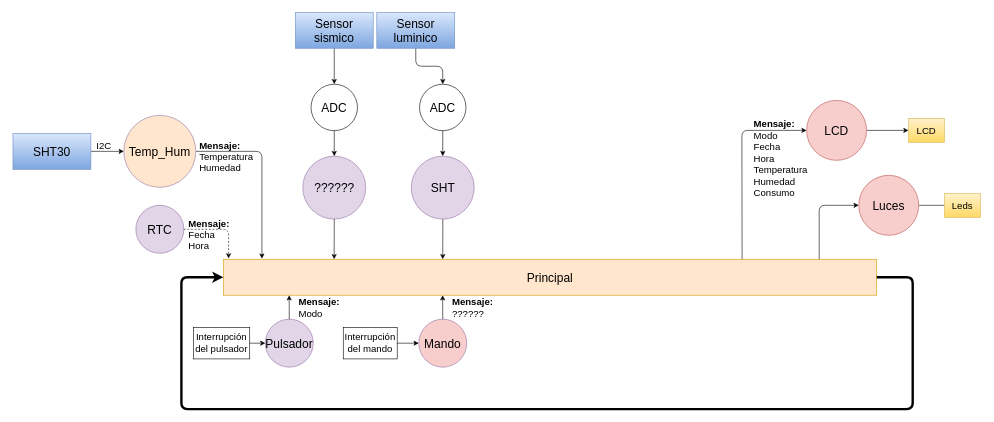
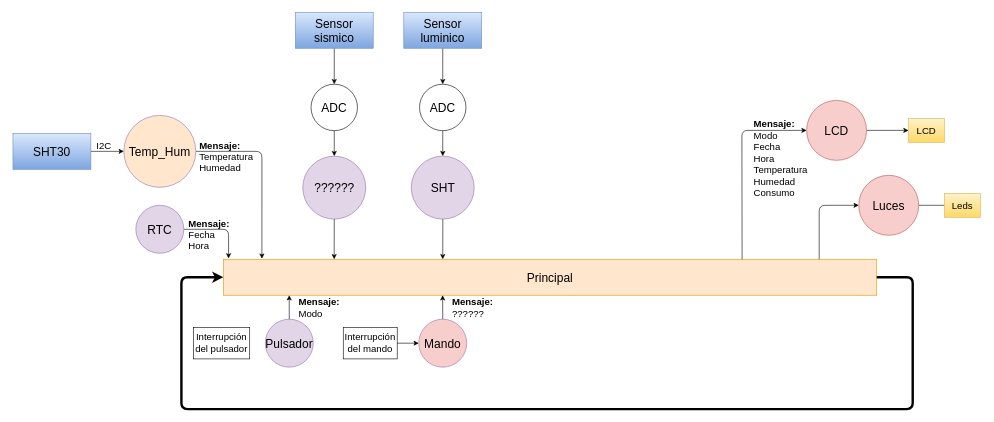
  <mxCell id="0" />
  <mxCell id="1" parent="0" />
  <mxCell id="2" value="&lt;font style=&quot;font-size: 20px&quot;&gt;Principal&lt;/font&gt;" style="rounded=0;whiteSpace=wrap;html=1;fillColor=#ffe6cc;strokeColor=#d79b00;" parent="1" vertex="1"><mxGeometry x="371" y="432" width="1090" height="60" as="geometry" /></mxCell>
- <mxCell id="3" style="edgeStyle=orthogonalEdgeStyle;rounded=1;orthogonalLoop=1;jettySize=auto;html=1;entryX=0.008;entryY=-0.022;entryDx=0;entryDy=0;entryPerimeter=0;strokeWidth=1;dashed=1;" parent="1" source="4" target="2" edge="1"><mxGeometry relative="1" as="geometry" /></mxCell>
+ <mxCell id="3" style="edgeStyle=orthogonalEdgeStyle;rounded=1;orthogonalLoop=1;jettySize=auto;html=1;entryX=0.008;entryY=-0.022;entryDx=0;entryDy=0;entryPerimeter=0;strokeWidth=1;" parent="1" source="4" target="2" edge="1"><mxGeometry relative="1" as="geometry" /></mxCell>
  <mxCell id="4" value="&lt;font style=&quot;font-size: 20px&quot;&gt;RTC&lt;/font&gt;" style="ellipse;whiteSpace=wrap;html=1;aspect=fixed;fillColor=#e1d5e7;strokeColor=#9673a6;" parent="1" vertex="1"><mxGeometry x="225" y="342" width="80" height="80" as="geometry" /></mxCell>
  <mxCell id="5" style="edgeStyle=orthogonalEdgeStyle;rounded=1;orthogonalLoop=1;jettySize=auto;html=1;entryX=0.059;entryY=-0.015;entryDx=0;entryDy=0;entryPerimeter=0;strokeWidth=1;exitX=1;exitY=0.5;exitDx=0;exitDy=0;" parent="1" source="6" target="2" edge="1"><mxGeometry relative="1" as="geometry" /></mxCell>
  <mxCell id="6" value="&lt;span style=&quot;font-size: 20px&quot;&gt;Temp_Hum&lt;/span&gt;" style="ellipse;whiteSpace=wrap;html=1;aspect=fixed;fillColor=#ffe6cc;strokeColor=#9673a6;" parent="1" vertex="1"><mxGeometry x="205" y="192" width="120" height="120" as="geometry" /></mxCell>
  <mxCell id="7" value="&lt;font style=&quot;font-size: 20px&quot;&gt;Pulsador&lt;/font&gt;" style="ellipse;whiteSpace=wrap;html=1;aspect=fixed;fillColor=#e1d5e7;strokeColor=#9673a6;" parent="1" vertex="1"><mxGeometry x="441" y="532" width="80" height="80" as="geometry" /></mxCell>
  <mxCell id="8" style="edgeStyle=orthogonalEdgeStyle;rounded=1;orthogonalLoop=1;jettySize=auto;html=1;entryX=0;entryY=0.5;entryDx=0;entryDy=0;" parent="1" source="9" target="20" edge="1"><mxGeometry relative="1" as="geometry" /></mxCell>
  <mxCell id="9" value="&lt;font style=&quot;font-size: 20px&quot;&gt;LCD&lt;/font&gt;" style="ellipse;whiteSpace=wrap;html=1;aspect=fixed;fillColor=#f8cecc;strokeColor=#b85450;" parent="1" vertex="1"><mxGeometry x="1344" y="167" width="100" height="100" as="geometry" /></mxCell>
  <mxCell id="10" value="" style="endArrow=classic;html=1;entryX=0;entryY=0.5;entryDx=0;entryDy=0;rounded=1;strokeWidth=4;exitX=1;exitY=0.5;exitDx=0;exitDy=0;" parent="1" source="2" target="2" edge="1"><mxGeometry width="50" height="50" relative="1" as="geometry"><mxPoint x="1411" y="462" as="sourcePoint" /><mxPoint x="291" y="462" as="targetPoint" /><Array as="points"><mxPoint x="1521" y="462" /><mxPoint x="1521" y="682" /><mxPoint x="301" y="682" /><mxPoint x="301" y="462" /></Array></mxGeometry></mxCell>
- <mxCell id="11" style="edgeStyle=orthogonalEdgeStyle;rounded=1;orthogonalLoop=1;jettySize=auto;html=1;entryX=0;entryY=0.5;entryDx=0;entryDy=0;strokeWidth=1;exitX=1;exitY=0.5;exitDx=0;exitDy=0;" parent="1" target="7" edge="1" source="12"><mxGeometry relative="1" as="geometry"><mxPoint x="461" y="597" as="sourcePoint" /></mxGeometry></mxCell>
  <mxCell id="12" value="&lt;font style=&quot;font-size: 16px&quot;&gt;Interrupción del pulsador&lt;/font&gt;" style="text;html=1;fillColor=none;align=center;verticalAlign=middle;whiteSpace=wrap;rounded=0;strokeColor=#000000;" parent="1" vertex="1"><mxGeometry x="321" y="545.75" width="94" height="52.5" as="geometry" /></mxCell>
  <mxCell id="13" value="&lt;div style=&quot;text-align: left&quot;&gt;&lt;span style=&quot;font-size: 16px&quot;&gt;&lt;b&gt;Mensaje:&lt;/b&gt;&lt;/span&gt;&lt;/div&gt;&lt;font style=&quot;font-size: 16px&quot;&gt;&lt;div style=&quot;text-align: left&quot;&gt;&lt;span&gt;Modo&amp;nbsp;&lt;/span&gt;&lt;/div&gt;&lt;/font&gt;" style="text;html=1;strokeColor=none;fillColor=none;align=center;verticalAlign=middle;whiteSpace=wrap;rounded=0;" parent="1" vertex="1"><mxGeometry x="481" y="492" width="100" height="40" as="geometry" /></mxCell>
  <mxCell id="14" value="&lt;font style=&quot;font-size: 16px&quot;&gt;&lt;b&gt;Mensaje:&lt;/b&gt;&lt;br&gt;Fecha Hora&lt;br&gt;&lt;/font&gt;" style="text;html=1;strokeColor=none;fillColor=none;align=left;verticalAlign=middle;whiteSpace=wrap;rounded=0;" parent="1" vertex="1"><mxGeometry x="311" y="366" width="80" height="50" as="geometry" /></mxCell>
  <mxCell id="15" value="&lt;div style=&quot;text-align: left&quot;&gt;&lt;span style=&quot;font-size: 16px&quot;&gt;&lt;b&gt;Mensaje:&lt;/b&gt;&lt;/span&gt;&lt;/div&gt;&lt;font style=&quot;font-size: 16px&quot;&gt;&lt;div style=&quot;text-align: left&quot;&gt;&lt;span&gt;Temperatura&lt;/span&gt;&lt;/div&gt;&lt;div style=&quot;text-align: left&quot;&gt;&lt;span&gt;Humedad&lt;/span&gt;&lt;/div&gt;&lt;/font&gt;" style="text;html=1;strokeColor=none;fillColor=none;align=center;verticalAlign=middle;whiteSpace=wrap;rounded=0;" parent="1" vertex="1"><mxGeometry x="311" y="226" width="130" height="70" as="geometry" /></mxCell>
  <mxCell id="16" style="edgeStyle=orthogonalEdgeStyle;rounded=1;orthogonalLoop=1;jettySize=auto;html=1;entryX=0;entryY=0.5;entryDx=0;entryDy=0;strokeWidth=1;" parent="1" source="17" target="6" edge="1"><mxGeometry relative="1" as="geometry" /></mxCell>
  <mxCell id="17" value="&lt;span style=&quot;font-size: 20px&quot;&gt;SHT30&lt;/span&gt;" style="rounded=0;whiteSpace=wrap;html=1;gradientColor=#7ea6e0;fillColor=#dae8fc;strokeColor=#6c8ebf;" parent="1" vertex="1"><mxGeometry x="20" y="222" width="130" height="60" as="geometry" /></mxCell>
  <mxCell id="18" value="&lt;font style=&quot;font-size: 16px&quot;&gt;I2C&lt;/font&gt;" style="text;html=1;strokeColor=none;fillColor=none;align=center;verticalAlign=middle;whiteSpace=wrap;rounded=0;" parent="1" vertex="1"><mxGeometry x="152" y="232" width="40" height="20" as="geometry" /></mxCell>
  <mxCell id="19" value="&lt;div style=&quot;text-align: left&quot;&gt;&lt;span style=&quot;font-size: 16px&quot;&gt;&lt;b&gt;Mensaje:&lt;/b&gt;&lt;/span&gt;&lt;/div&gt;&lt;div style=&quot;text-align: left&quot;&gt;&lt;span style=&quot;font-size: 16px&quot;&gt;Modo&lt;/span&gt;&lt;/div&gt;&lt;font style=&quot;font-size: 16px&quot;&gt;&lt;div style=&quot;text-align: left&quot;&gt;Fecha&lt;/div&gt;&lt;div style=&quot;text-align: left&quot;&gt;Hora&lt;/div&gt;&lt;div style=&quot;text-align: left&quot;&gt;&lt;span&gt;Temperatura&lt;/span&gt;&lt;/div&gt;&lt;div style=&quot;text-align: left&quot;&gt;&lt;span&gt;Humedad&amp;nbsp;&lt;/span&gt;&lt;/div&gt;&lt;div style=&quot;text-align: left&quot;&gt;Consumo&lt;/div&gt;&lt;/font&gt;" style="text;html=1;strokeColor=none;fillColor=none;align=center;verticalAlign=middle;whiteSpace=wrap;rounded=0;" parent="1" vertex="1"><mxGeometry x="1241" y="194" width="120" height="140" as="geometry" /></mxCell>
  <mxCell id="20" value="&lt;font style=&quot;font-size: 16px&quot;&gt;LCD&lt;/font&gt;" style="rounded=0;whiteSpace=wrap;html=1;gradientColor=#ffd966;fillColor=#fff2cc;strokeColor=#d6b656;" parent="1" vertex="1"><mxGeometry x="1514" y="197" width="60" height="40" as="geometry" /></mxCell>
  <mxCell id="21" value="" style="endArrow=classic;html=1;exitX=0.5;exitY=0;exitDx=0;exitDy=0;" edge="1" parent="1" source="7"><mxGeometry width="50" height="50" relative="1" as="geometry"><mxPoint x="480.83" y="552" as="sourcePoint" /><mxPoint x="480.83" y="492" as="targetPoint" /></mxGeometry></mxCell>
  <mxCell id="22" value="&lt;font style=&quot;font-size: 20px&quot;&gt;Mando&lt;/font&gt;" style="ellipse;whiteSpace=wrap;html=1;aspect=fixed;fillColor=#f8cecc;strokeColor=#9673a6;" vertex="1" parent="1"><mxGeometry x="697" y="532" width="80" height="80" as="geometry" /></mxCell>
  <mxCell id="23" style="edgeStyle=orthogonalEdgeStyle;rounded=1;orthogonalLoop=1;jettySize=auto;html=1;entryX=0;entryY=0.5;entryDx=0;entryDy=0;strokeWidth=1;exitX=1;exitY=0.5;exitDx=0;exitDy=0;" edge="1" source="24" target="22" parent="1"><mxGeometry relative="1" as="geometry"><mxPoint x="717" y="597" as="sourcePoint" /></mxGeometry></mxCell>
  <mxCell id="24" value="&lt;font style=&quot;font-size: 16px&quot;&gt;Interrupción del mando&lt;/font&gt;" style="text;html=1;align=center;verticalAlign=middle;whiteSpace=wrap;rounded=0;sketch=0;strokeColor=#000000;" vertex="1" parent="1"><mxGeometry x="571" y="545.75" width="90" height="52.5" as="geometry" /></mxCell>
  <mxCell id="25" value="&lt;div style=&quot;text-align: left&quot;&gt;&lt;span style=&quot;font-size: 16px&quot;&gt;&lt;b&gt;Mensaje:&lt;/b&gt;&lt;/span&gt;&lt;/div&gt;&lt;font style=&quot;font-size: 16px&quot;&gt;&lt;div style=&quot;text-align: left&quot;&gt;&lt;span&gt;??????&amp;nbsp;&lt;/span&gt;&lt;/div&gt;&lt;/font&gt;" style="text;html=1;strokeColor=none;fillColor=none;align=center;verticalAlign=middle;whiteSpace=wrap;rounded=0;" vertex="1" parent="1"><mxGeometry x="737" y="492" width="100" height="40" as="geometry" /></mxCell>
  <mxCell id="26" value="" style="endArrow=classic;html=1;exitX=0.5;exitY=0;exitDx=0;exitDy=0;" edge="1" source="22" parent="1"><mxGeometry width="50" height="50" relative="1" as="geometry"><mxPoint x="736.83" y="552" as="sourcePoint" /><mxPoint x="736.83" y="492" as="targetPoint" /></mxGeometry></mxCell>
  <mxCell id="27" style="edgeStyle=orthogonalEdgeStyle;rounded=1;orthogonalLoop=1;jettySize=auto;html=1;entryX=0;entryY=0.5;entryDx=0;entryDy=0;endArrow=none;" edge="1" parent="1" source="28" target="29"><mxGeometry relative="1" as="geometry" /></mxCell>
  <mxCell id="28" value="&lt;font style=&quot;font-size: 20px&quot;&gt;Luces&lt;/font&gt;" style="ellipse;whiteSpace=wrap;html=1;aspect=fixed;fillColor=#f8cecc;strokeColor=#b85450;" vertex="1" parent="1"><mxGeometry x="1431" y="292" width="100" height="100" as="geometry" /></mxCell>
  <mxCell id="29" value="&lt;font style=&quot;font-size: 16px&quot;&gt;Leds&lt;/font&gt;" style="rounded=0;whiteSpace=wrap;html=1;gradientColor=#ffd966;fillColor=#fff2cc;strokeColor=#d6b656;" vertex="1" parent="1"><mxGeometry x="1574" y="322" width="60" height="40" as="geometry" /></mxCell>
  <mxCell id="30" value="" style="endArrow=classic;html=1;entryX=0;entryY=0.5;entryDx=0;entryDy=0;" edge="1" parent="1" target="28"><mxGeometry width="50" height="50" relative="1" as="geometry"><mxPoint x="1365" y="432" as="sourcePoint" /><mxPoint x="1425" y="342" as="targetPoint" /><Array as="points"><mxPoint x="1365" y="342" /></Array></mxGeometry></mxCell>
  <mxCell id="31" value="" style="endArrow=classic;html=1;exitX=0.771;exitY=0;exitDx=0;exitDy=0;exitPerimeter=0;" edge="1" parent="1" target="9"><mxGeometry width="50" height="50" relative="1" as="geometry"><mxPoint x="1236.39" y="432" as="sourcePoint" /><mxPoint x="1336" y="217" as="targetPoint" /><Array as="points"><mxPoint x="1236" y="217" /></Array></mxGeometry></mxCell>
  <mxCell id="32" value="&lt;span style=&quot;font-size: 20px&quot;&gt;ADC&lt;/span&gt;" style="ellipse;whiteSpace=wrap;html=1;aspect=fixed;" vertex="1" parent="1"><mxGeometry x="517.25" y="140" width="77.5" height="77.5" as="geometry" /></mxCell>
  <mxCell id="33" style="edgeStyle=orthogonalEdgeStyle;rounded=1;orthogonalLoop=1;jettySize=auto;html=1;entryX=0.5;entryY=0;entryDx=0;entryDy=0;strokeWidth=1;" edge="1" source="34" target="32" parent="1"><mxGeometry relative="1" as="geometry" /></mxCell>
  <mxCell id="34" value="&lt;span style=&quot;font-size: 20px&quot;&gt;Sensor sismico&lt;/span&gt;" style="rounded=0;whiteSpace=wrap;html=1;gradientColor=#7ea6e0;fillColor=#dae8fc;strokeColor=#6c8ebf;" vertex="1" parent="1"><mxGeometry x="491" y="20" width="130" height="60" as="geometry" /></mxCell>
  <mxCell id="35" value="&lt;span style=&quot;font-size: 20px&quot;&gt;??????&lt;/span&gt;" style="ellipse;whiteSpace=wrap;html=1;aspect=fixed;fillColor=#e1d5e7;strokeColor=#9673a6;" vertex="1" parent="1"><mxGeometry x="503.5" y="260" width="105" height="105" as="geometry" /></mxCell>
  <mxCell id="36" value="" style="endArrow=classic;html=1;exitX=0.5;exitY=1;exitDx=0;exitDy=0;entryX=0.5;entryY=0;entryDx=0;entryDy=0;" edge="1" parent="1" source="32" target="35"><mxGeometry width="50" height="50" relative="1" as="geometry"><mxPoint x="348.5" y="160" as="sourcePoint" /><mxPoint x="398.5" y="110" as="targetPoint" /></mxGeometry></mxCell>
  <mxCell id="37" value="&lt;span style=&quot;font-size: 20px&quot;&gt;ADC&lt;/span&gt;" style="ellipse;whiteSpace=wrap;html=1;aspect=fixed;" vertex="1" parent="1"><mxGeometry x="698.25" y="140" width="77.5" height="77.5" as="geometry" /></mxCell>
  <mxCell id="38" style="edgeStyle=orthogonalEdgeStyle;rounded=1;orthogonalLoop=1;jettySize=auto;html=1;entryX=0.5;entryY=0;entryDx=0;entryDy=0;strokeWidth=1;" edge="1" source="39" target="37" parent="1"><mxGeometry relative="1" as="geometry" /></mxCell>
- <mxCell id="39" value="&lt;span style=&quot;font-size: 20px&quot;&gt;Sensor luminico&lt;/span&gt;" style="rounded=0;whiteSpace=wrap;html=1;gradientColor=#7ea6e0;fillColor=#dae8fc;strokeColor=#6c8ebf;" vertex="1" parent="1"><mxGeometry x="627" y="20" width="130" height="60" as="geometry" /></mxCell>
+ <mxCell id="39" value="&lt;span style=&quot;font-size: 20px&quot;&gt;Sensor luminico&lt;/span&gt;" style="rounded=0;whiteSpace=wrap;html=1;gradientColor=#7ea6e0;fillColor=#dae8fc;strokeColor=#6c8ebf;" vertex="1" parent="1"><mxGeometry x="672" y="20" width="130" height="60" as="geometry" /></mxCell>
  <mxCell id="40" value="&lt;span style=&quot;font-size: 20px&quot;&gt;SHT&lt;/span&gt;" style="ellipse;whiteSpace=wrap;html=1;aspect=fixed;fillColor=#e1d5e7;strokeColor=#9673a6;" vertex="1" parent="1"><mxGeometry x="684.5" y="260" width="105" height="105" as="geometry" /></mxCell>
  <mxCell id="41" value="" style="endArrow=classic;html=1;exitX=0.5;exitY=1;exitDx=0;exitDy=0;entryX=0.5;entryY=0;entryDx=0;entryDy=0;" edge="1" source="37" target="40" parent="1"><mxGeometry width="50" height="50" relative="1" as="geometry"><mxPoint x="543.5" y="160" as="sourcePoint" /><mxPoint x="593.5" y="110" as="targetPoint" /></mxGeometry></mxCell>
  <mxCell id="42" value="" style="endArrow=classic;html=1;exitX=0.5;exitY=1;exitDx=0;exitDy=0;" edge="1" parent="1" source="35"><mxGeometry width="50" height="50" relative="1" as="geometry"><mxPoint x="556" y="372" as="sourcePoint" /><mxPoint x="555.86" y="432" as="targetPoint" /></mxGeometry></mxCell>
  <mxCell id="43" value="" style="endArrow=classic;html=1;exitX=0.5;exitY=1;exitDx=0;exitDy=0;" edge="1" parent="1"><mxGeometry width="50" height="50" relative="1" as="geometry"><mxPoint x="737.14" y="365" as="sourcePoint" /><mxPoint x="737" y="432" as="targetPoint" /></mxGeometry></mxCell>
